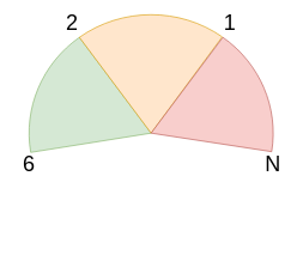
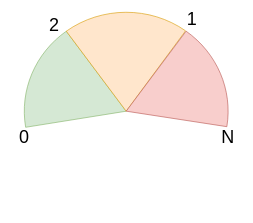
  <mxCell id="0" />
  <mxCell id="1" parent="0" />
  <mxCell id="2" value="" style="verticalLabelPosition=bottom;verticalAlign=top;html=1;shape=mxgraph.basic.pie;startAngle=0.724;endAngle=0.9;fillColor=#d5e8d4;strokeColor=#82b366;" vertex="1" parent="1"><mxGeometry x="40" y="20" width="340" height="330" as="geometry" /></mxCell>
  <mxCell id="3" value="" style="verticalLabelPosition=bottom;verticalAlign=top;html=1;shape=mxgraph.basic.pie;startAngle=0.9;endAngle=0.099;fillColor=#ffe6cc;strokeColor=#d79b00;" vertex="1" parent="1"><mxGeometry x="40" y="20" width="340" height="330" as="geometry" /></mxCell>
  <mxCell id="4" value="" style="verticalLabelPosition=bottom;verticalAlign=top;html=1;shape=mxgraph.basic.pie;startAngle=0.1;endAngle=0.275;fillColor=#f8cecc;strokeColor=#b85450;" vertex="1" parent="1"><mxGeometry x="40" y="20" width="340" height="330" as="geometry" /></mxCell>
- <mxCell id="5" value="6" style="text;html=1;strokeColor=none;fillColor=none;align=center;verticalAlign=middle;whiteSpace=wrap;rounded=0;fontSize=30;" vertex="1" parent="1"><mxGeometry x="20" y="217" width="40" height="20" as="geometry" /></mxCell>
- <mxCell id="6" value="2" style="text;html=1;strokeColor=none;fillColor=none;align=center;verticalAlign=middle;whiteSpace=wrap;rounded=0;fontSize=30;" vertex="1" parent="1"><mxGeometry x="80" y="20" width="40" height="20" as="geometry" /></mxCell>
+ <mxCell id="5" value="0" style="text;html=1;strokeColor=none;fillColor=none;align=center;verticalAlign=middle;whiteSpace=wrap;rounded=0;fontSize=30;" vertex="1" parent="1"><mxGeometry x="20" y="217" width="40" height="20" as="geometry" /></mxCell>
+ <mxCell id="6" value="2" style="text;html=1;strokeColor=none;fillColor=none;align=center;verticalAlign=middle;whiteSpace=wrap;rounded=0;fontSize=30;" vertex="1" parent="1"><mxGeometry x="70" y="30" width="40" height="20" as="geometry" /></mxCell>
  <mxCell id="7" value="1" style="text;html=1;strokeColor=none;fillColor=none;align=center;verticalAlign=middle;whiteSpace=wrap;rounded=0;fontSize=30;" vertex="1" parent="1"><mxGeometry x="300" y="20" width="40" height="20" as="geometry" /></mxCell>
  <mxCell id="8" value="N" style="text;html=1;strokeColor=none;fillColor=none;align=center;verticalAlign=middle;whiteSpace=wrap;rounded=0;fontSize=30;" vertex="1" parent="1"><mxGeometry x="360" y="217" width="40" height="20" as="geometry" /></mxCell>
